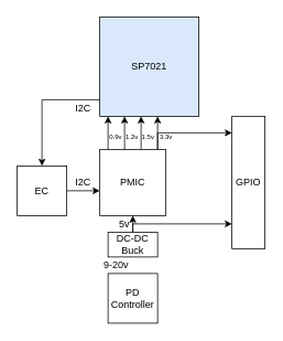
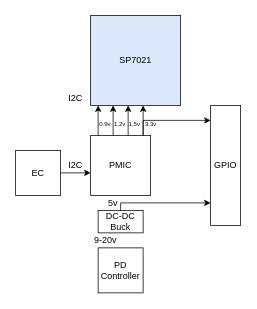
  <mxCell id="0" />
  <mxCell id="1" parent="0" />
  <mxCell id="2" value="SP7021" style="rounded=0;whiteSpace=wrap;html=1;points=[[1,0,0,0,10],[1,0,0,0,20],[1,0,0,0,30],[1,0,0,0,40],[1,0,0,0,50],[1,0,0,0,60],[1,0,0,0,70],[1,0,0,0,80],[1,0,0,0,90],[1,0,0,0,100],[1,0,0,0,110],[0,0,0,0,10],[0,0,0,0,20],[0,0,0,0,30],[0,0,0,0,40],[0,0,0,0,50],[0,0,0,0,60],[0,0,0,0,70],[0,0,0,0,80],[0,0,0,0,90],[0,0,0,0,100],[0,0,0,0,110],[0,0,0,10,0],[0,0,0,20,0],[0,0,0,30,0],[0,0,0,40,0],[0,0,0,50,0],[0,0,0,60,0],[0,0,0,70,0],[0,0,0,80,0],[0,0,0,90,0],[0,0,0,100,0],[0,0,0,110,0],[0,1,0,10,0],[0,1,0,20,0],[0,1,0,30,0],[0,1,0,40,0],[0,1,0,50,0],[0,1,0,60,0],[0,1,0,70,0],[0,1,0,80,0],[0,1,0,90,0],[0,1,0,100,0],[0,1,0,110,0]];fillColor=#dae8fc;" vertex="1" parent="1"><mxGeometry x="120" y="20" width="120" height="120" as="geometry" /></mxCell>
  <mxCell id="3" value="PMIC" style="rounded=0;whiteSpace=wrap;html=1;points=[[1,0,0,0,10],[1,0,0,0,20],[1,0,0,0,30],[1,0,0,0,40],[1,0,0,0,50],[1,0,0,0,60],[1,0,0,0,70],[0,0,0,0,10],[0,0,0,0,20],[0,0,0,0,30],[0,0,0,0,40],[0,0,0,0,50],[0,0,0,0,60],[0,0,0,0,70],[0,0,0,10,0],[0,0,0,20,0],[0,0,0,30,0],[0,0,0,40,0],[0,0,0,50,0],[0,0,0,60,0],[0,0,0,70,0],[0,1,0,10,0],[0,1,0,20,0],[0,1,0,30,0],[0,1,0,40,0],[0,1,0,50,0],[0,1,0,60,0],[0,1,0,70,0]]" vertex="1" parent="1"><mxGeometry x="120" y="180" width="80" height="80" as="geometry" /></mxCell>
  <mxCell id="4" style="edgeStyle=orthogonalEdgeStyle;rounded=0;orthogonalLoop=1;jettySize=auto;html=1;exitX=0;exitY=0;exitDx=10;exitDy=0;exitPerimeter=0;entryX=0;entryY=1;entryDx=10;entryDy=0;entryPerimeter=0;" edge="1" parent="1" source="3" target="2"><mxGeometry relative="1" as="geometry" /></mxCell>
  <mxCell id="5" style="edgeStyle=orthogonalEdgeStyle;rounded=0;orthogonalLoop=1;jettySize=auto;html=1;exitX=0;exitY=0;exitDx=30;exitDy=0;exitPerimeter=0;entryX=0;entryY=1;entryDx=30;entryDy=0;entryPerimeter=0;" edge="1" parent="1" source="3" target="2"><mxGeometry relative="1" as="geometry" /></mxCell>
  <mxCell id="6" style="edgeStyle=orthogonalEdgeStyle;rounded=0;orthogonalLoop=1;jettySize=auto;html=1;exitX=0;exitY=0;exitDx=50;exitDy=0;exitPerimeter=0;entryX=0;entryY=1;entryDx=50;entryDy=0;entryPerimeter=0;" edge="1" parent="1" source="3" target="2"><mxGeometry relative="1" as="geometry" /></mxCell>
  <mxCell id="7" style="edgeStyle=orthogonalEdgeStyle;rounded=0;orthogonalLoop=1;jettySize=auto;html=1;exitX=0;exitY=0;exitDx=70;exitDy=0;exitPerimeter=0;entryX=0;entryY=1;entryDx=70;entryDy=0;entryPerimeter=0;" edge="1" parent="1" source="3" target="2"><mxGeometry relative="1" as="geometry" /></mxCell>
  <mxCell id="8" value="0.9v&amp;nbsp; 1.2v&amp;nbsp; 1.5v&amp;nbsp; &amp;nbsp;3.3v" style="text;html=1;align=left;verticalAlign=middle;whiteSpace=wrap;rounded=0;fontSize=8;" vertex="1" parent="1"><mxGeometry x="130" y="160" width="90" height="10" as="geometry" /></mxCell>
  <mxCell id="9" value="EC" style="rounded=0;whiteSpace=wrap;html=1;points=[[1,0,0,0,10],[1,0,0,0,20],[1,0,0,0,30],[1,0,0,0,40],[1,0,0,0,50],[0,0,0,0,10],[0,0,0,0,20],[0,0,0,0,30],[0,0,0,0,40],[0,0,0,0,50],[0,0,0,10,0],[0,0,0,20,0],[0,0,0,30,0],[0,0,0,40,0],[0,0,0,50,0],[0,1,0,10,0],[0,1,0,20,0],[0,1,0,30,0],[0,1,0,40,0],[0,1,0,50,0]]" vertex="1" parent="1"><mxGeometry x="20" y="200" width="60" height="60" as="geometry" /></mxCell>
  <mxCell id="10" value="PD&lt;div&gt;Controller&lt;/div&gt;" style="rounded=0;whiteSpace=wrap;html=1;points=[[1,0,0,0,10],[1,0,0,0,20],[1,0,0,0,30],[1,0,0,0,40],[1,0,0,0,50],[0,0,0,0,10],[0,0,0,0,20],[0,0,0,0,30],[0,0,0,0,40],[0,0,0,0,50],[0,0,0,10,0],[0,0,0,20,0],[0,0,0,30,0],[0,0,0,40,0],[0,0,0,50,0],[0,1,0,10,0],[0,1,0,20,0],[0,1,0,30,0],[0,1,0,40,0],[0,1,0,50,0]]" vertex="1" parent="1"><mxGeometry x="130" y="330" width="60" height="60" as="geometry" /></mxCell>
  <mxCell id="11" style="edgeStyle=orthogonalEdgeStyle;rounded=0;orthogonalLoop=1;jettySize=auto;html=1;exitX=1;exitY=0;exitDx=0;exitDy=30;exitPerimeter=0;entryX=0;entryY=0;entryDx=0;entryDy=50;entryPerimeter=0;" edge="1" parent="1" source="9" target="3"><mxGeometry relative="1" as="geometry" /></mxCell>
- <mxCell id="12" style="edgeStyle=orthogonalEdgeStyle;rounded=0;orthogonalLoop=1;jettySize=auto;html=1;exitX=0;exitY=0;exitDx=0;exitDy=100;exitPerimeter=0;entryX=0;entryY=0;entryDx=30;entryDy=0;entryPerimeter=0;" edge="1" parent="1" source="2" target="9"><mxGeometry relative="1" as="geometry" /></mxCell>
  <mxCell id="13" value="I2C" style="text;html=1;align=center;verticalAlign=middle;whiteSpace=wrap;rounded=0;" vertex="1" parent="1"><mxGeometry x="80" y="210" width="40" height="20" as="geometry" /></mxCell>
  <mxCell id="14" value="DC-DC&lt;div&gt;Buck&lt;/div&gt;" style="rounded=0;whiteSpace=wrap;html=1;points=[[1,0,0,0,10],[1,0,0,0,20],[1,0,0,0,30],[1,0,0,0,40],[1,0,0,0,50],[0,0,0,0,10],[0,0,0,0,20],[0,0,0,0,30],[0,0,0,0,40],[0,0,0,0,50],[0,0,0,10,0],[0,0,0,20,0],[0,0,0,30,0],[0,0,0,40,0],[0,0,0,50,0],[0,1,0,10,0],[0,1,0,20,0],[0,1,0,30,0],[0,1,0,40,0],[0,1,0,50,0]]" vertex="1" parent="1"><mxGeometry x="130" y="280" width="60" height="30" as="geometry" /></mxCell>
- <mxCell id="15" style="edgeStyle=orthogonalEdgeStyle;rounded=0;orthogonalLoop=1;jettySize=auto;html=1;exitX=0;exitY=0;exitDx=30;exitDy=0;exitPerimeter=0;entryX=0;entryY=1;entryDx=40;entryDy=0;entryPerimeter=0;" edge="1" parent="1" source="14" target="3"><mxGeometry relative="1" as="geometry" /></mxCell>
  <mxCell id="16" value="9-20v" style="text;html=1;align=center;verticalAlign=middle;whiteSpace=wrap;rounded=0;" vertex="1" parent="1"><mxGeometry x="120" y="310" width="40" height="20" as="geometry" /></mxCell>
  <mxCell id="17" value="5v" style="text;html=1;align=center;verticalAlign=middle;whiteSpace=wrap;rounded=0;" vertex="1" parent="1"><mxGeometry x="140" y="260" width="20" height="20" as="geometry" /></mxCell>
  <mxCell id="18" value="I2C" style="text;html=1;align=center;verticalAlign=middle;whiteSpace=wrap;rounded=0;" vertex="1" parent="1"><mxGeometry x="80" y="120" width="40" height="20" as="geometry" /></mxCell>
  <mxCell id="19" value="GPIO" style="rounded=0;whiteSpace=wrap;html=1;points=[[1,0,0,0,10],[1,0,0,0,20],[1,0,0,0,30],[1,0,0,0,40],[1,0,0,0,50],[1,0,0,0,60],[1,0,0,0,70],[1,0,0,0,80],[1,0,0,0,90],[1,0,0,0,100],[1,0,0,0,110],[1,0,0,0,120],[1,0,0,0,130],[1,0,0,0,140],[1,0,0,0,150],[0,0,0,0,10],[0,0,0,0,20],[0,0,0,0,30],[0,0,0,0,40],[0,0,0,0,50],[0,0,0,0,60],[0,0,0,0,70],[0,0,0,0,80],[0,0,0,0,90],[0,0,0,0,100],[0,0,0,0,110],[0,0,0,0,120],[0,0,0,0,130],[0,0,0,0,140],[0,0,0,0,150],[0,0,0,10,0],[0,0,0,20,0],[0,0,0,30,0],[0,1,0,10,0],[0,1,0,20,0],[0,1,0,30,0]];" vertex="1" parent="1"><mxGeometry x="280" y="140" width="40" height="160" as="geometry" /></mxCell>
  <mxCell id="20" style="edgeStyle=orthogonalEdgeStyle;rounded=0;orthogonalLoop=1;jettySize=auto;html=1;exitX=0;exitY=0;exitDx=30;exitDy=0;exitPerimeter=0;entryX=0;entryY=0;entryDx=0;entryDy=130;entryPerimeter=0;" edge="1" parent="1" source="14" target="19"><mxGeometry relative="1" as="geometry"><Array as="points"><mxPoint x="160" y="270" /></Array></mxGeometry></mxCell>
  <mxCell id="21" style="edgeStyle=orthogonalEdgeStyle;rounded=0;orthogonalLoop=1;jettySize=auto;html=1;exitX=0;exitY=0;exitDx=70;exitDy=0;exitPerimeter=0;entryX=0;entryY=0;entryDx=0;entryDy=20;entryPerimeter=0;" edge="1" parent="1" source="3" target="19"><mxGeometry relative="1" as="geometry" /></mxCell>
